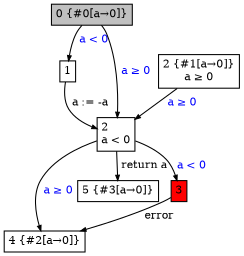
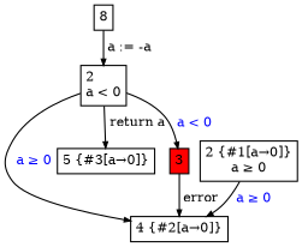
  digraph {
    nodesep=0.12
    ranksep=0.10
    node [fontsize=10.5 margin="0.05,0.05" shape=box]
    edge [arrowsize=0.5 fontcolor="#0000FF" fontsize=10.5]
-   n1 [fillcolor=gray height=0.02 label="0 {#0[a→0]}" style=filled width=0.02]
-   n2 [height=0.02 label=1 width=0.02]
+   n2 [height=0.02 label=8 width=0.02]
    n3 [height=0.02 label="2\la < 0" width=0.02]
    n4 [height=0.02 label="2 {#1[a→0]}\la ≥ 0" width=0.02]
    n5 [height=0.02 label="4 {#2[a→0]}" width=0.02]
    n6 [height=0.02 label="5 {#3[a→0]}" width=0.02]
    n7 [fillcolor=red height=0.02 label=3 style=filled width=0.02]
-   n1 -> n2 [label=" a < 0"]
-   n1 -> n3 [label=" a ≥ 0"]
    n2 -> n3 [label=" a := -a" fontcolor=""]
    n3 -> n5 [label=" a ≥ 0"]
    n3 -> n6 [label=" return a" fontcolor=""]
    n3 -> n7 [label=" a < 0"]
-   n4 -> n3 [label=" a ≥ 0"]
+   n4 -> n5 [label=" a ≥ 0"]
    n7 -> n5 [label=" error" fontcolor=""]
  }
